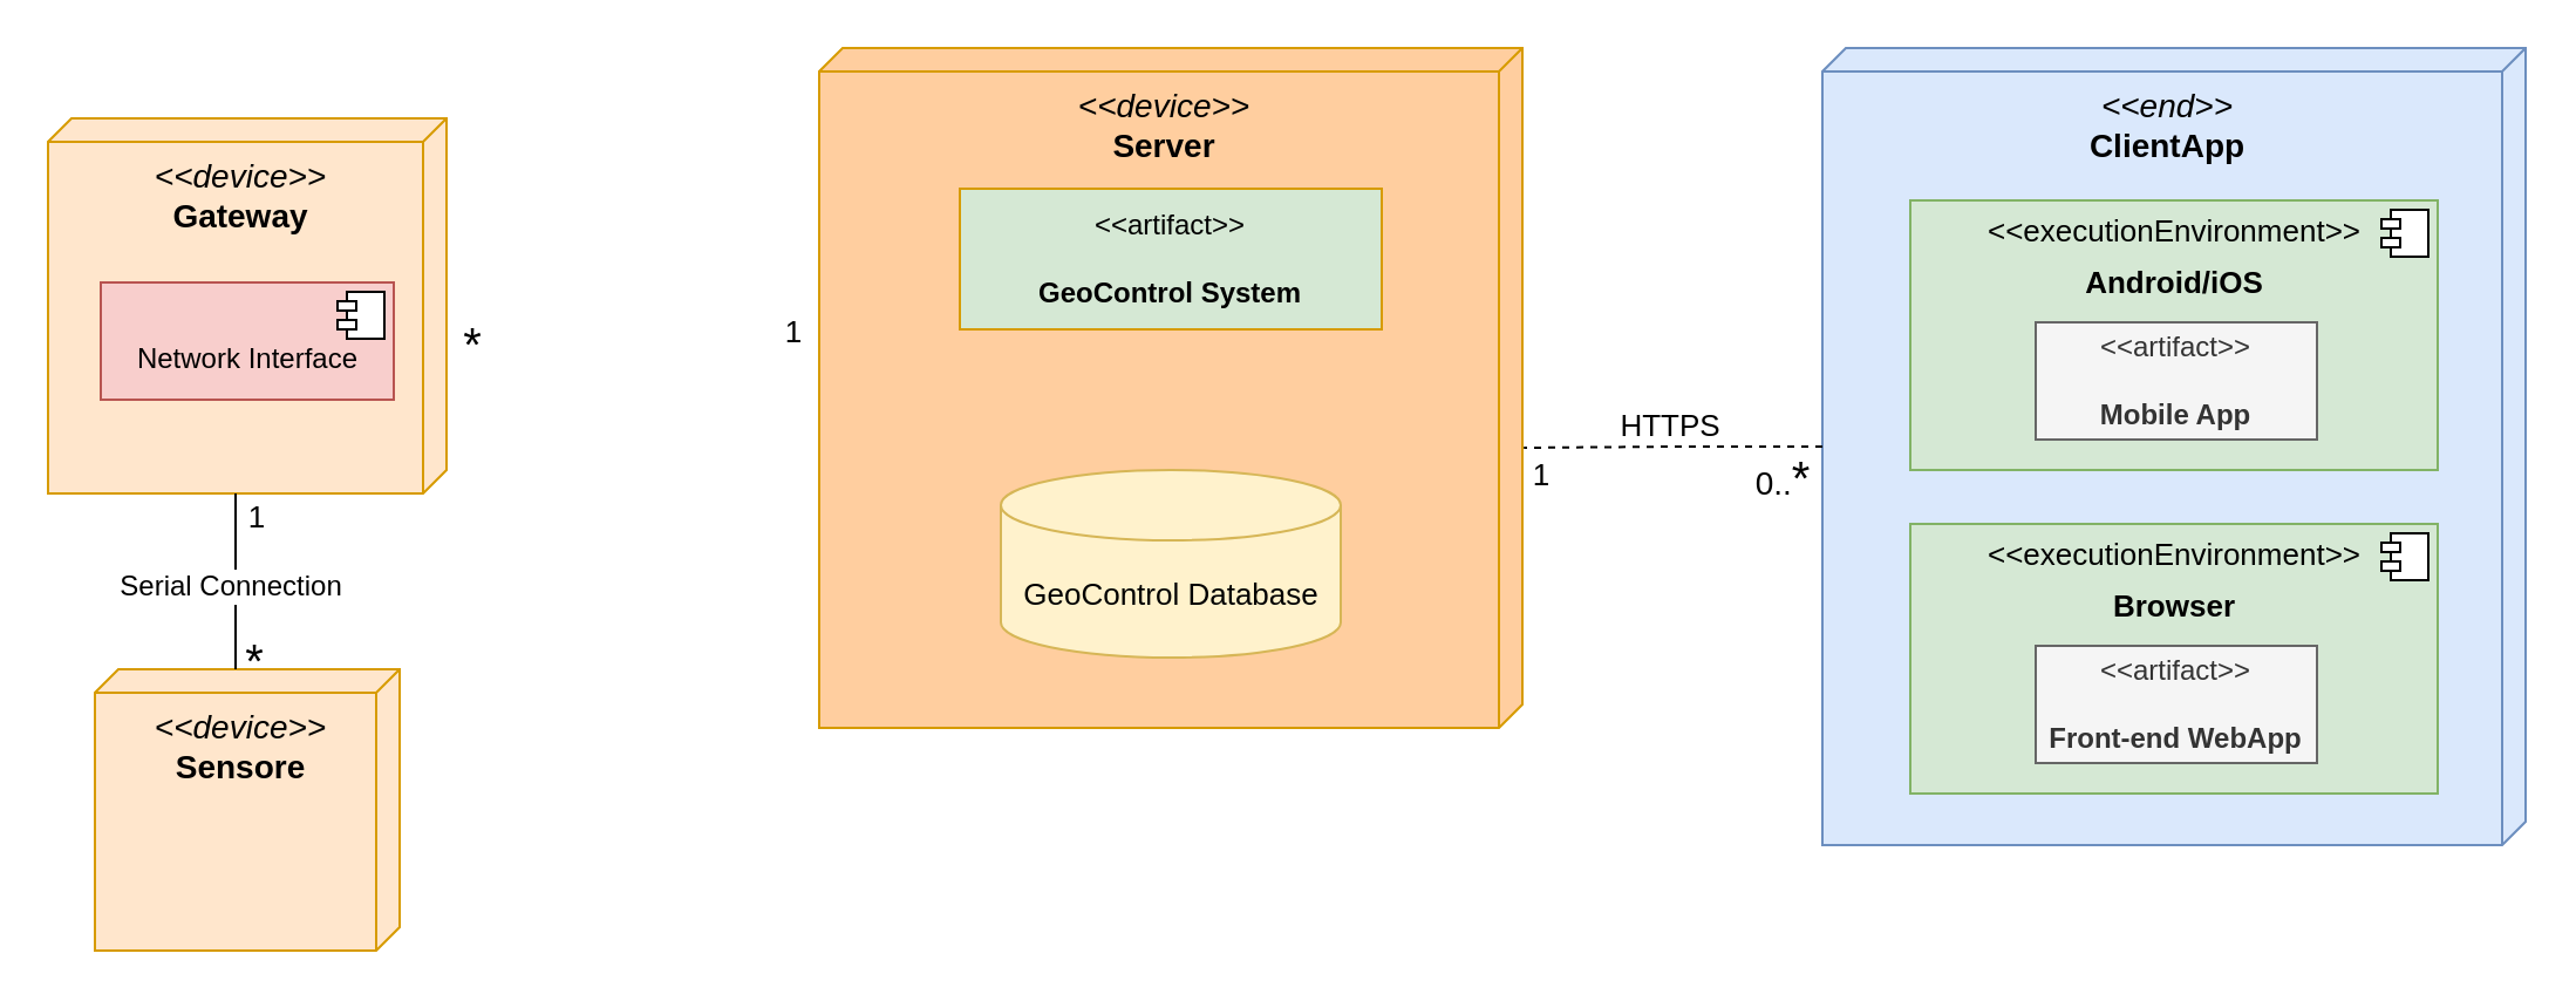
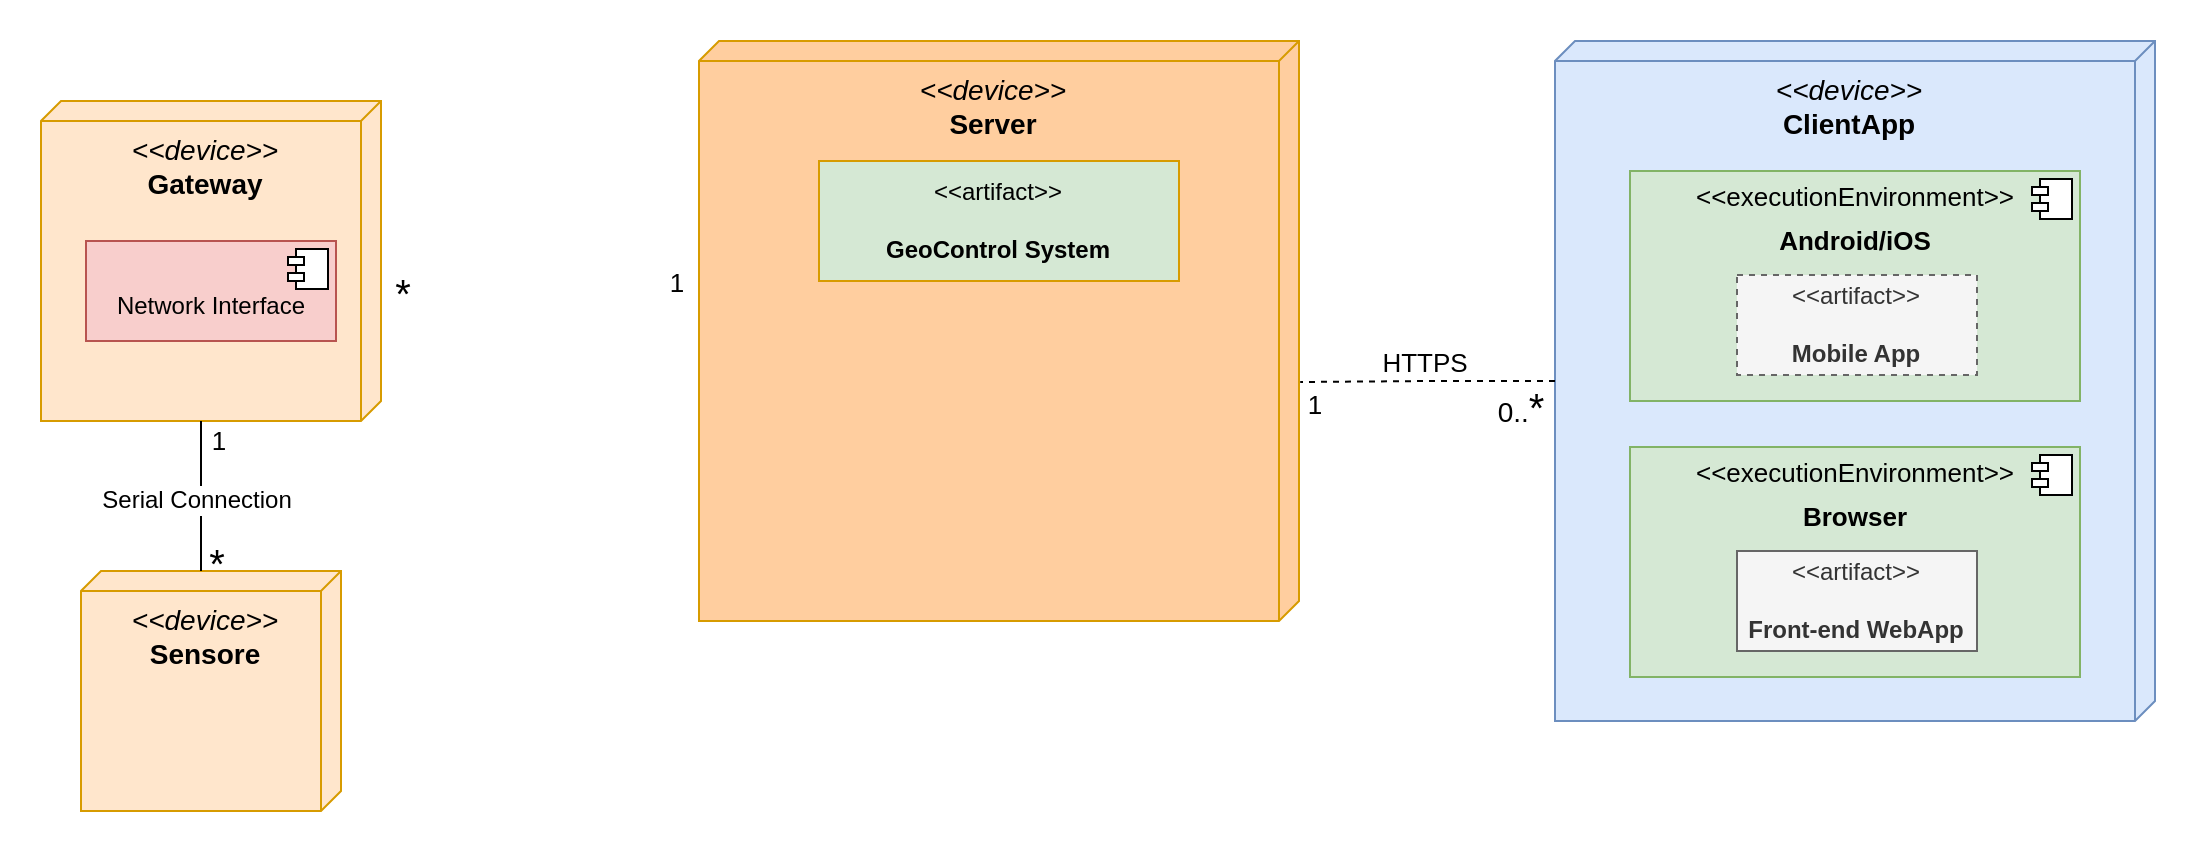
  <mxCell id="0" />
  <mxCell id="1" parent="0" />
  <mxCell id="2" value="&lt;font style=&quot;font-size: 14px;&quot;&gt;&lt;i style=&quot;&quot;&gt;&amp;lt;&amp;lt;device&amp;gt;&amp;gt;&lt;/i&gt;&lt;br&gt;&lt;b style=&quot;&quot;&gt;Server&lt;/b&gt;&lt;/font&gt;" style="verticalAlign=top;align=center;shape=cube;size=10;direction=south;fontStyle=0;html=1;boundedLbl=1;spacingLeft=5;whiteSpace=wrap;fillColor=#FFCE9F;strokeColor=#d79b00;" vertex="1" parent="1"><mxGeometry x="349" y="20" width="300" height="290" as="geometry" /></mxCell>
  <mxCell id="3" value="&lt;font style=&quot;font-size: 14px;&quot;&gt;&lt;i style=&quot;&quot;&gt;&amp;lt;&amp;lt;device&amp;gt;&amp;gt;&lt;/i&gt;&lt;br&gt;&lt;b&gt;Gateway&lt;/b&gt;&lt;/font&gt;" style="verticalAlign=top;align=center;shape=cube;size=10;direction=south;fontStyle=0;html=1;boundedLbl=1;spacingLeft=5;whiteSpace=wrap;fillColor=#ffe6cc;strokeColor=#d79b00;" vertex="1" parent="1"><mxGeometry x="20" y="50" width="170" height="160" as="geometry" /></mxCell>
  <mxCell id="4" value="&lt;font style=&quot;font-size: 14px;&quot;&gt;&lt;i style=&quot;&quot;&gt;&amp;lt;&amp;lt;device&amp;gt;&amp;gt;&lt;/i&gt;&lt;br&gt;&lt;b style=&quot;&quot;&gt;Sensore&lt;/b&gt;&lt;/font&gt;" style="verticalAlign=top;align=center;shape=cube;size=10;direction=south;fontStyle=0;html=1;boundedLbl=1;spacingLeft=5;whiteSpace=wrap;fillColor=#ffe6cc;strokeColor=#d79b00;" vertex="1" parent="1"><mxGeometry x="40" y="285" width="130" height="120" as="geometry" /></mxCell>
- <mxCell id="5" value="&lt;font style=&quot;font-size: 13px;&quot;&gt;GeoControl Database&lt;/font&gt;" style="shape=cylinder3;whiteSpace=wrap;html=1;boundedLbl=1;backgroundOutline=1;size=15;fillColor=#fff2cc;strokeColor=#d6b656;" vertex="1" parent="1"><mxGeometry x="426.5" y="200" width="145" height="80" as="geometry" /></mxCell>
  <mxCell id="6" value="&amp;lt;&amp;lt;artifact&amp;gt;&amp;gt;&lt;br&gt;&lt;br&gt;&lt;b&gt;GeoControl System&lt;/b&gt;" style="html=1;align=center;verticalAlign=middle;dashed=0;whiteSpace=wrap;fillColor=#d5e8d4;strokeColor=#d79b00;" vertex="1" parent="1"><mxGeometry x="409" y="80" width="180" height="60" as="geometry" /></mxCell>
  <mxCell id="7" style="edgeStyle=orthogonalEdgeStyle;rounded=0;orthogonalLoop=1;jettySize=auto;html=1;entryX=0;entryY=0;entryDx=160;entryDy=90;entryPerimeter=0;endArrow=none;startFill=0;" edge="1" parent="1" source="4" target="3"><mxGeometry relative="1" as="geometry"><Array as="points"><mxPoint x="100" y="250" /><mxPoint x="100" y="250" /></Array></mxGeometry></mxCell>
  <mxCell id="8" value="&lt;font style=&quot;font-size: 12px;&quot;&gt;Serial Connection&lt;/font&gt;" style="edgeLabel;html=1;align=center;verticalAlign=middle;resizable=0;points=[];" vertex="1" connectable="0" parent="7"><mxGeometry x="-0.028" y="3" relative="1" as="geometry"><mxPoint as="offset" /></mxGeometry></mxCell>
  <mxCell id="9" value="&lt;font style=&quot;font-size: 20px;&quot;&gt;*&lt;/font&gt;" style="text;html=1;align=center;verticalAlign=middle;resizable=0;points=[];autosize=1;strokeColor=none;fillColor=none;" vertex="1" parent="1"><mxGeometry x="186" y="126" width="30" height="40" as="geometry" /></mxCell>
  <mxCell id="10" value="&lt;font style=&quot;font-size: 13px;&quot;&gt;1&lt;/font&gt;" style="text;html=1;align=center;verticalAlign=middle;resizable=0;points=[];autosize=1;strokeColor=none;fillColor=none;" vertex="1" parent="1"><mxGeometry x="323" y="126" width="30" height="30" as="geometry" /></mxCell>
  <mxCell id="11" value="&lt;p style=&quot;margin:0px;margin-top:6px;text-align:center;&quot;&gt;&lt;br&gt;&lt;/p&gt;&lt;p style=&quot;margin:0px;margin-top:6px;text-align:center;&quot;&gt;Network Interface&lt;/p&gt;" style="align=left;overflow=fill;html=1;dropTarget=0;whiteSpace=wrap;fillColor=#f8cecc;strokeColor=#b85450;" vertex="1" parent="1"><mxGeometry x="42.5" y="120" width="125" height="50" as="geometry" /></mxCell>
  <mxCell id="12" value="" style="shape=component;jettyWidth=8;jettyHeight=4;" vertex="1" parent="11"><mxGeometry x="1" width="20" height="20" relative="1" as="geometry"><mxPoint x="-24" y="4" as="offset" /></mxGeometry></mxCell>
  <mxCell id="13" value="&lt;font style=&quot;font-size: 20px;&quot;&gt;*&lt;/font&gt;" style="text;html=1;align=center;verticalAlign=middle;resizable=0;points=[];autosize=1;strokeColor=none;fillColor=none;" vertex="1" parent="1"><mxGeometry x="93" y="261" width="30" height="40" as="geometry" /></mxCell>
  <mxCell id="14" value="&lt;font style=&quot;font-size: 13px;&quot;&gt;1&lt;/font&gt;" style="text;html=1;align=center;verticalAlign=middle;resizable=0;points=[];autosize=1;strokeColor=none;fillColor=none;" vertex="1" parent="1"><mxGeometry x="94" y="205" width="30" height="30" as="geometry" /></mxCell>
- <mxCell id="15" value="&lt;font style=&quot;font-size: 14px;&quot;&gt;&lt;i style=&quot;&quot;&gt;&amp;lt;&amp;lt;end&amp;gt;&amp;gt;&lt;/i&gt;&lt;br&gt;&lt;b style=&quot;&quot;&gt;ClientApp&lt;/b&gt;&lt;/font&gt;" style="verticalAlign=top;align=center;shape=cube;size=10;direction=south;fontStyle=0;html=1;boundedLbl=1;spacingLeft=5;whiteSpace=wrap;fillColor=#dae8fc;strokeColor=#6c8ebf;" vertex="1" parent="1"><mxGeometry x="777" y="20" width="300" height="340" as="geometry" /></mxCell>
+ <mxCell id="15" value="&lt;font style=&quot;font-size: 14px;&quot;&gt;&lt;i style=&quot;&quot;&gt;&amp;lt;&amp;lt;device&amp;gt;&amp;gt;&lt;/i&gt;&lt;br&gt;&lt;b style=&quot;&quot;&gt;ClientApp&lt;/b&gt;&lt;/font&gt;" style="verticalAlign=top;align=center;shape=cube;size=10;direction=south;fontStyle=0;html=1;boundedLbl=1;spacingLeft=5;whiteSpace=wrap;fillColor=#dae8fc;strokeColor=#6c8ebf;" vertex="1" parent="1"><mxGeometry x="777" y="20" width="300" height="340" as="geometry" /></mxCell>
  <mxCell id="16" value="&lt;p style=&quot;margin:0px;margin-top:6px;text-align:center;&quot;&gt;&lt;font style=&quot;font-size: 13px;&quot;&gt;&amp;lt;&amp;lt;executionEnvironment&amp;gt;&amp;gt;&lt;/font&gt;&lt;/p&gt;&lt;p style=&quot;margin:0px;margin-top:6px;text-align:center;&quot;&gt;&lt;b&gt;&lt;font style=&quot;font-size: 13px;&quot;&gt;Android/iOS&lt;/font&gt;&lt;/b&gt;&lt;/p&gt;" style="align=left;overflow=fill;html=1;dropTarget=0;whiteSpace=wrap;fillColor=#d5e8d4;strokeColor=#82b366;" vertex="1" parent="1"><mxGeometry x="814.5" y="85" width="225" height="115" as="geometry" /></mxCell>
  <mxCell id="17" value="" style="shape=component;jettyWidth=8;jettyHeight=4;" vertex="1" parent="16"><mxGeometry x="1" width="20" height="20" relative="1" as="geometry"><mxPoint x="-24" y="4" as="offset" /></mxGeometry></mxCell>
- <mxCell id="18" value="&amp;lt;&amp;lt;artifact&amp;gt;&amp;gt;&lt;div&gt;&lt;font style=&quot;font-size: 6px;&quot;&gt;&lt;br&gt;&lt;/font&gt;&lt;/div&gt;&lt;div&gt;&lt;b&gt;Mobile App&lt;/b&gt;&lt;/div&gt;" style="rounded=0;whiteSpace=wrap;html=1;fillColor=#f5f5f5;strokeColor=#666666;fontColor=#333333;" vertex="1" parent="1"><mxGeometry x="868" y="137" width="120" height="50" as="geometry" /></mxCell>
+ <mxCell id="18" value="&amp;lt;&amp;lt;artifact&amp;gt;&amp;gt;&lt;div&gt;&lt;font style=&quot;font-size: 6px;&quot;&gt;&lt;br&gt;&lt;/font&gt;&lt;/div&gt;&lt;div&gt;&lt;b&gt;Mobile App&lt;/b&gt;&lt;/div&gt;" style="rounded=0;whiteSpace=wrap;html=1;fillColor=#f5f5f5;strokeColor=#666666;fontColor=#333333;dashed=1;" vertex="1" parent="1"><mxGeometry x="868" y="137" width="120" height="50" as="geometry" /></mxCell>
  <mxCell id="19" value="&lt;p style=&quot;margin:0px;margin-top:6px;text-align:center;&quot;&gt;&lt;font style=&quot;font-size: 13px;&quot;&gt;&amp;lt;&amp;lt;executionEnvironment&amp;gt;&amp;gt;&lt;/font&gt;&lt;/p&gt;&lt;p style=&quot;margin:0px;margin-top:6px;text-align:center;&quot;&gt;&lt;b&gt;&lt;font style=&quot;font-size: 13px;&quot;&gt;Browser&lt;/font&gt;&lt;/b&gt;&lt;/p&gt;" style="align=left;overflow=fill;html=1;dropTarget=0;whiteSpace=wrap;fillColor=#d5e8d4;strokeColor=#82b366;" vertex="1" parent="1"><mxGeometry x="814.5" y="223" width="225" height="115" as="geometry" /></mxCell>
  <mxCell id="20" value="" style="shape=component;jettyWidth=8;jettyHeight=4;" vertex="1" parent="19"><mxGeometry x="1" width="20" height="20" relative="1" as="geometry"><mxPoint x="-24" y="4" as="offset" /></mxGeometry></mxCell>
  <mxCell id="21" value="&amp;lt;&amp;lt;artifact&amp;gt;&amp;gt;&lt;div&gt;&lt;font style=&quot;font-size: 6px;&quot;&gt;&lt;br&gt;&lt;/font&gt;&lt;/div&gt;&lt;div&gt;&lt;b&gt;Front-end WebApp&lt;/b&gt;&lt;/div&gt;" style="rounded=0;whiteSpace=wrap;html=1;fillColor=#f5f5f5;strokeColor=#666666;fontColor=#333333;" vertex="1" parent="1"><mxGeometry x="868" y="275" width="120" height="50" as="geometry" /></mxCell>
  <mxCell id="22" style="edgeStyle=orthogonalEdgeStyle;rounded=0;orthogonalLoop=1;jettySize=auto;html=1;entryX=0.588;entryY=-0.002;entryDx=0;entryDy=0;entryPerimeter=0;endArrow=none;startFill=0;dashed=1;" edge="1" parent="1" source="15" target="2"><mxGeometry relative="1" as="geometry" /></mxCell>
  <mxCell id="23" value="&lt;font style=&quot;font-size: 13px;&quot;&gt;HTTPS&lt;/font&gt;" style="edgeLabel;html=1;align=center;verticalAlign=middle;resizable=0;points=[];" vertex="1" connectable="0" parent="22"><mxGeometry x="0.081" y="-2" relative="1" as="geometry"><mxPoint x="3" y="-8" as="offset" /></mxGeometry></mxCell>
  <mxCell id="24" value="&lt;font style=&quot;font-size: 14px;&quot;&gt;0..&lt;/font&gt;&lt;font style=&quot;font-size: 20px;&quot;&gt;*&lt;/font&gt;" style="text;html=1;align=center;verticalAlign=middle;resizable=0;points=[];autosize=1;strokeColor=none;fillColor=none;" vertex="1" parent="1"><mxGeometry x="735" y="183" width="50" height="40" as="geometry" /></mxCell>
  <mxCell id="25" value="&lt;font style=&quot;font-size: 13px;&quot;&gt;1&lt;/font&gt;" style="text;html=1;align=center;verticalAlign=middle;resizable=0;points=[];autosize=1;strokeColor=none;fillColor=none;" vertex="1" parent="1"><mxGeometry x="642" y="187" width="30" height="30" as="geometry" /></mxCell>
